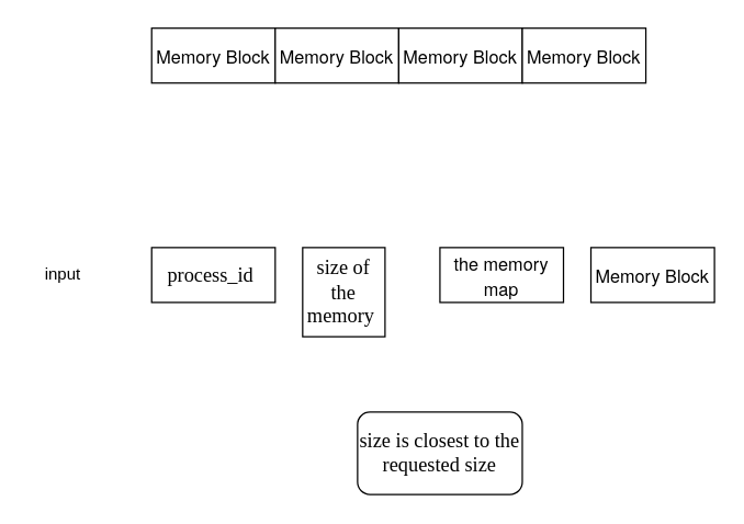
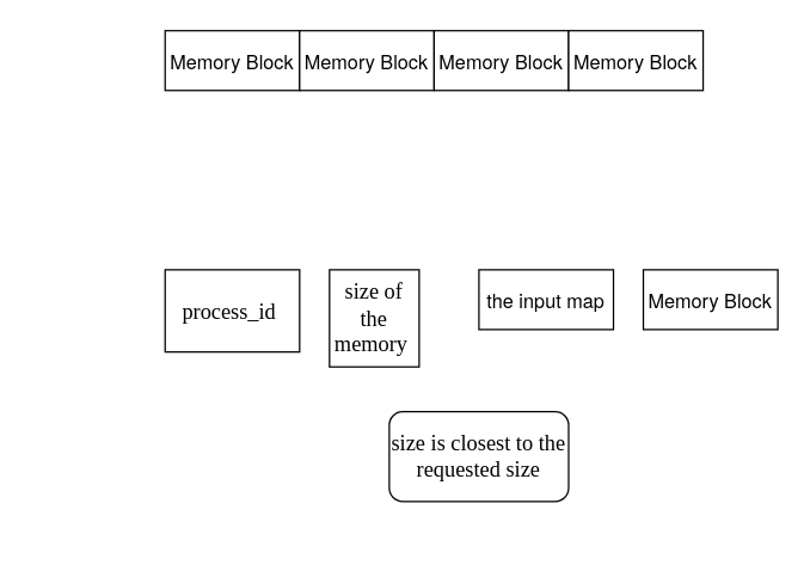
  <mxCell id="0" />
  <mxCell id="1" parent="0" />
- <mxCell id="2" value="&lt;span style=&quot;font-family: ArialMT; font-size: 11pt; background-color: rgb(255, 255, 255);&quot;&gt;process_id&amp;nbsp;&lt;br&gt;&lt;/span&gt;" style="rounded=0;whiteSpace=wrap;html=1;" vertex="1" parent="1"><mxGeometry x="110" y="180" width="90" height="40" as="geometry" /></mxCell>
+ <mxCell id="2" value="&lt;span style=&quot;font-family: ArialMT; font-size: 11pt; background-color: rgb(255, 255, 255);&quot;&gt;process_id&amp;nbsp;&lt;br&gt;&lt;/span&gt;" style="rounded=0;whiteSpace=wrap;html=1;" vertex="1" parent="1"><mxGeometry x="110" y="180" width="90" height="55" as="geometry" /></mxCell>
  <mxCell id="3" value="&lt;span style=&quot;font-family: ArialMT; font-size: 11pt; background-color: rgb(255, 255, 255);&quot;&gt;size of the memory&amp;nbsp;&lt;br&gt;&lt;/span&gt;" style="rounded=0;whiteSpace=wrap;html=1;" vertex="1" parent="1"><mxGeometry x="220" y="180" width="60" height="65" as="geometry" /></mxCell>
- <mxCell id="4" value="&lt;p style=&quot;margin: 0px; font-variant-numeric: normal; font-variant-east-asian: normal; font-stretch: normal; font-size: 13px; line-height: normal; font-family: &amp;quot;Helvetica Neue&amp;quot;;&quot; class=&quot;p1&quot;&gt;the memory map&lt;/p&gt;" style="rounded=0;whiteSpace=wrap;html=1;align=center;" vertex="1" parent="1"><mxGeometry x="320" y="180" width="90" height="40" as="geometry" /></mxCell>
+ <mxCell id="4" value="&lt;p style=&quot;margin: 0px; font-variant-numeric: normal; font-variant-east-asian: normal; font-stretch: normal; font-size: 13px; line-height: normal; font-family: &amp;quot;Helvetica Neue&amp;quot;;&quot; class=&quot;p1&quot;&gt;the input map&lt;/p&gt;" style="rounded=0;whiteSpace=wrap;html=1;align=center;" vertex="1" parent="1"><mxGeometry x="320" y="180" width="90" height="40" as="geometry" /></mxCell>
  <mxCell id="5" value="&lt;p style=&quot;margin: 0px; font-variant-numeric: normal; font-variant-east-asian: normal; font-stretch: normal; font-size: 13px; line-height: normal; font-family: &amp;quot;Helvetica Neue&amp;quot;;&quot; class=&quot;p1&quot;&gt;Memory Block&lt;/p&gt;" style="rounded=0;whiteSpace=wrap;html=1;align=center;" vertex="1" parent="1"><mxGeometry x="430" y="180" width="90" height="40" as="geometry" /></mxCell>
  <mxCell id="6" value="&lt;p style=&quot;margin: 0px; font-variant-numeric: normal; font-variant-east-asian: normal; font-stretch: normal; font-size: 13px; line-height: normal; font-family: &amp;quot;Helvetica Neue&amp;quot;;&quot; class=&quot;p1&quot;&gt;Memory Block&lt;/p&gt;" style="rounded=0;whiteSpace=wrap;html=1;align=center;" vertex="1" parent="1"><mxGeometry x="110" y="20" width="90" height="40" as="geometry" /></mxCell>
  <mxCell id="7" value="&lt;p style=&quot;margin: 0px; font-variant-numeric: normal; font-variant-east-asian: normal; font-stretch: normal; font-size: 13px; line-height: normal; font-family: &amp;quot;Helvetica Neue&amp;quot;;&quot; class=&quot;p1&quot;&gt;Memory Block&lt;/p&gt;" style="rounded=0;whiteSpace=wrap;html=1;align=center;" vertex="1" parent="1"><mxGeometry x="200" y="20" width="90" height="40" as="geometry" /></mxCell>
  <mxCell id="8" value="&lt;p style=&quot;margin: 0px; font-variant-numeric: normal; font-variant-east-asian: normal; font-stretch: normal; font-size: 13px; line-height: normal; font-family: &amp;quot;Helvetica Neue&amp;quot;;&quot; class=&quot;p1&quot;&gt;Memory Block&lt;/p&gt;" style="rounded=0;whiteSpace=wrap;html=1;align=center;" vertex="1" parent="1"><mxGeometry x="290" y="20" width="90" height="40" as="geometry" /></mxCell>
  <mxCell id="9" value="&lt;p style=&quot;margin: 0px; font-variant-numeric: normal; font-variant-east-asian: normal; font-stretch: normal; font-size: 13px; line-height: normal; font-family: &amp;quot;Helvetica Neue&amp;quot;;&quot; class=&quot;p1&quot;&gt;Memory Block&lt;/p&gt;" style="rounded=0;whiteSpace=wrap;html=1;align=center;" vertex="1" parent="1"><mxGeometry x="380" y="20" width="90" height="40" as="geometry" /></mxCell>
- <mxCell id="10" value="input" style="text;html=1;align=center;verticalAlign=middle;resizable=0;points=[];autosize=1;strokeColor=none;fillColor=none;" vertex="1" parent="1"><mxGeometry x="20" y="185" width="50" height="30" as="geometry" /></mxCell>
- <mxCell id="11" value="&lt;span style=&quot;font-family: ArialMT; font-size: 11pt; background-color: rgb(255, 255, 255);&quot;&gt;size is closest to the requested size&lt;br&gt;&lt;/span&gt;" style="rounded=1;whiteSpace=wrap;html=1;" vertex="1" parent="1"><mxGeometry x="260" y="300" width="120" height="60" as="geometry" /></mxCell>
+ <mxCell id="11" value="&lt;span style=&quot;font-family: ArialMT; font-size: 11pt; background-color: rgb(255, 255, 255);&quot;&gt;size is closest to the requested size&lt;br&gt;&lt;/span&gt;" style="rounded=1;whiteSpace=wrap;html=1;" vertex="1" parent="1"><mxGeometry x="260" y="275" width="120" height="60" as="geometry" /></mxCell>
